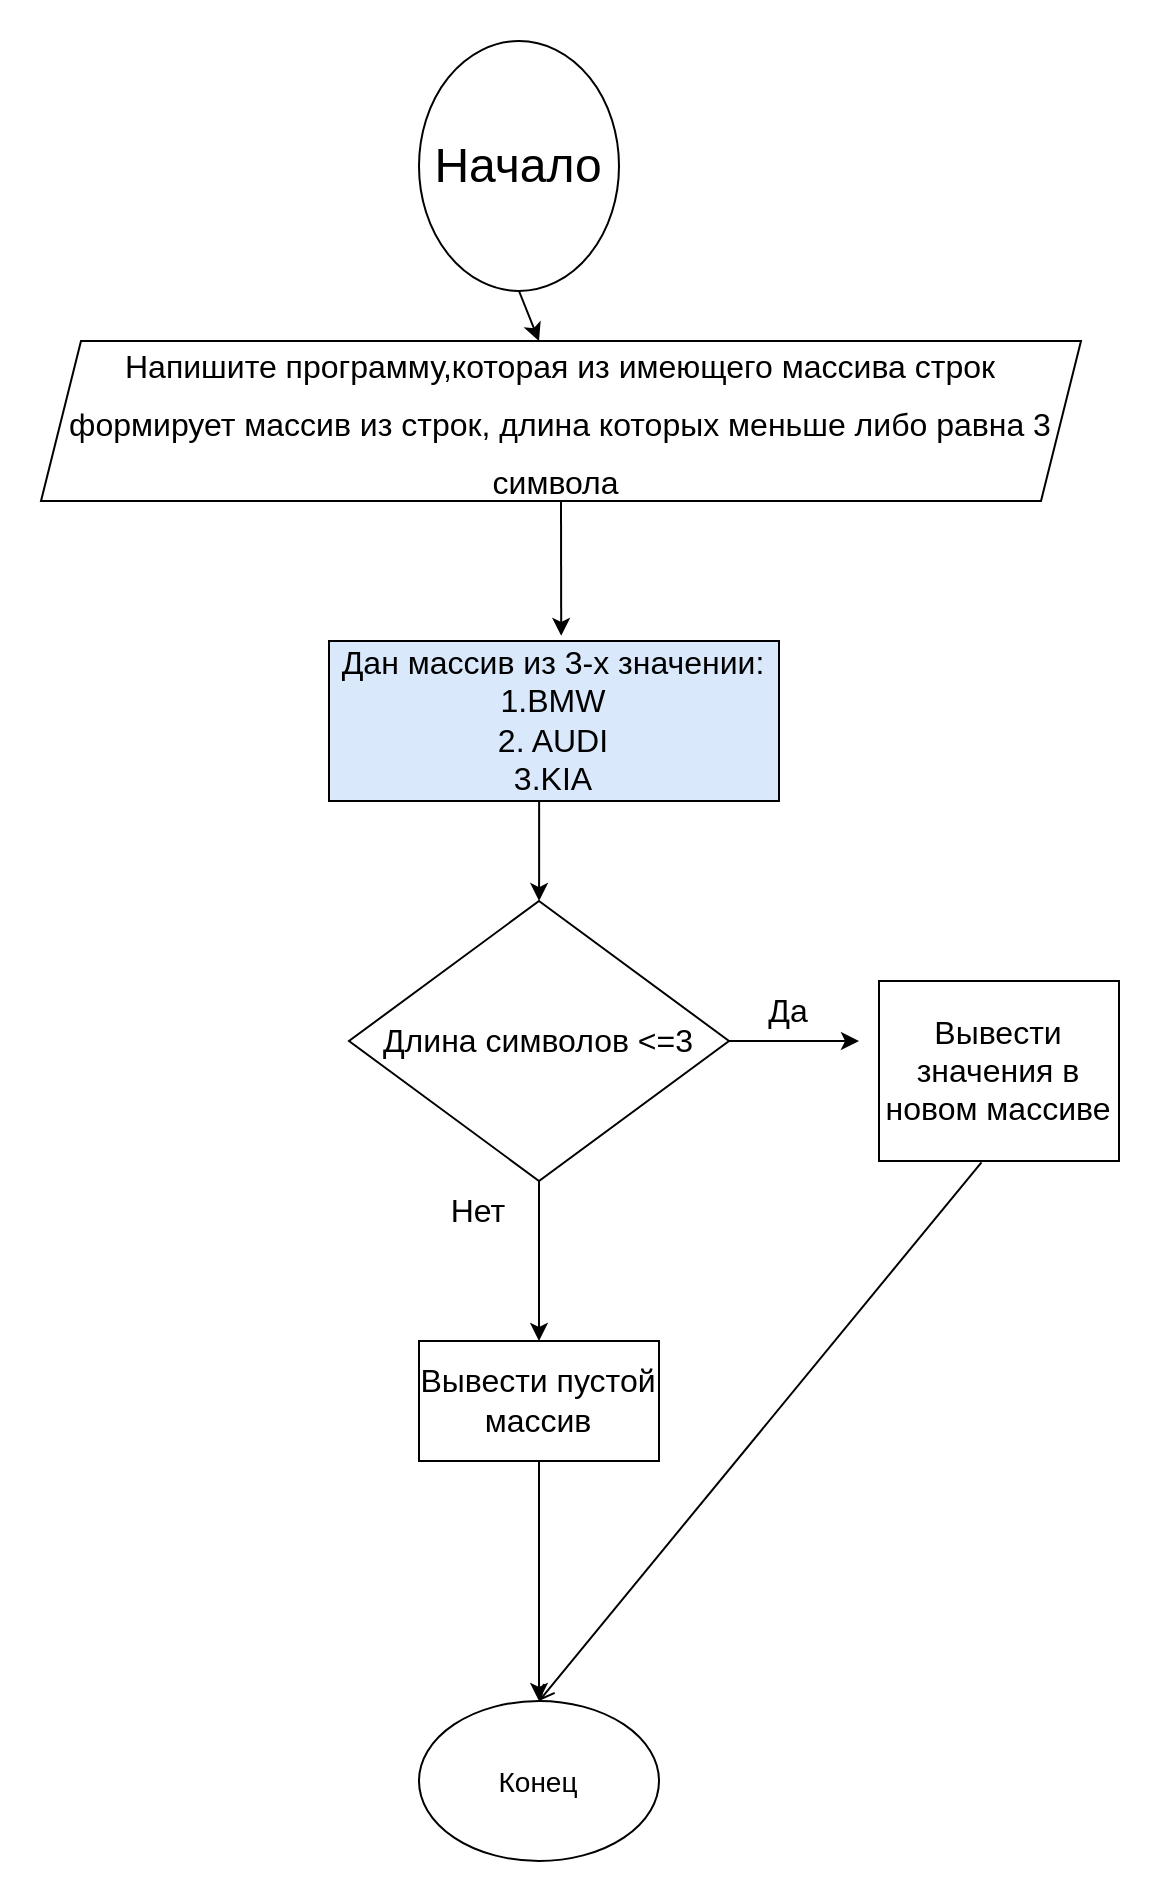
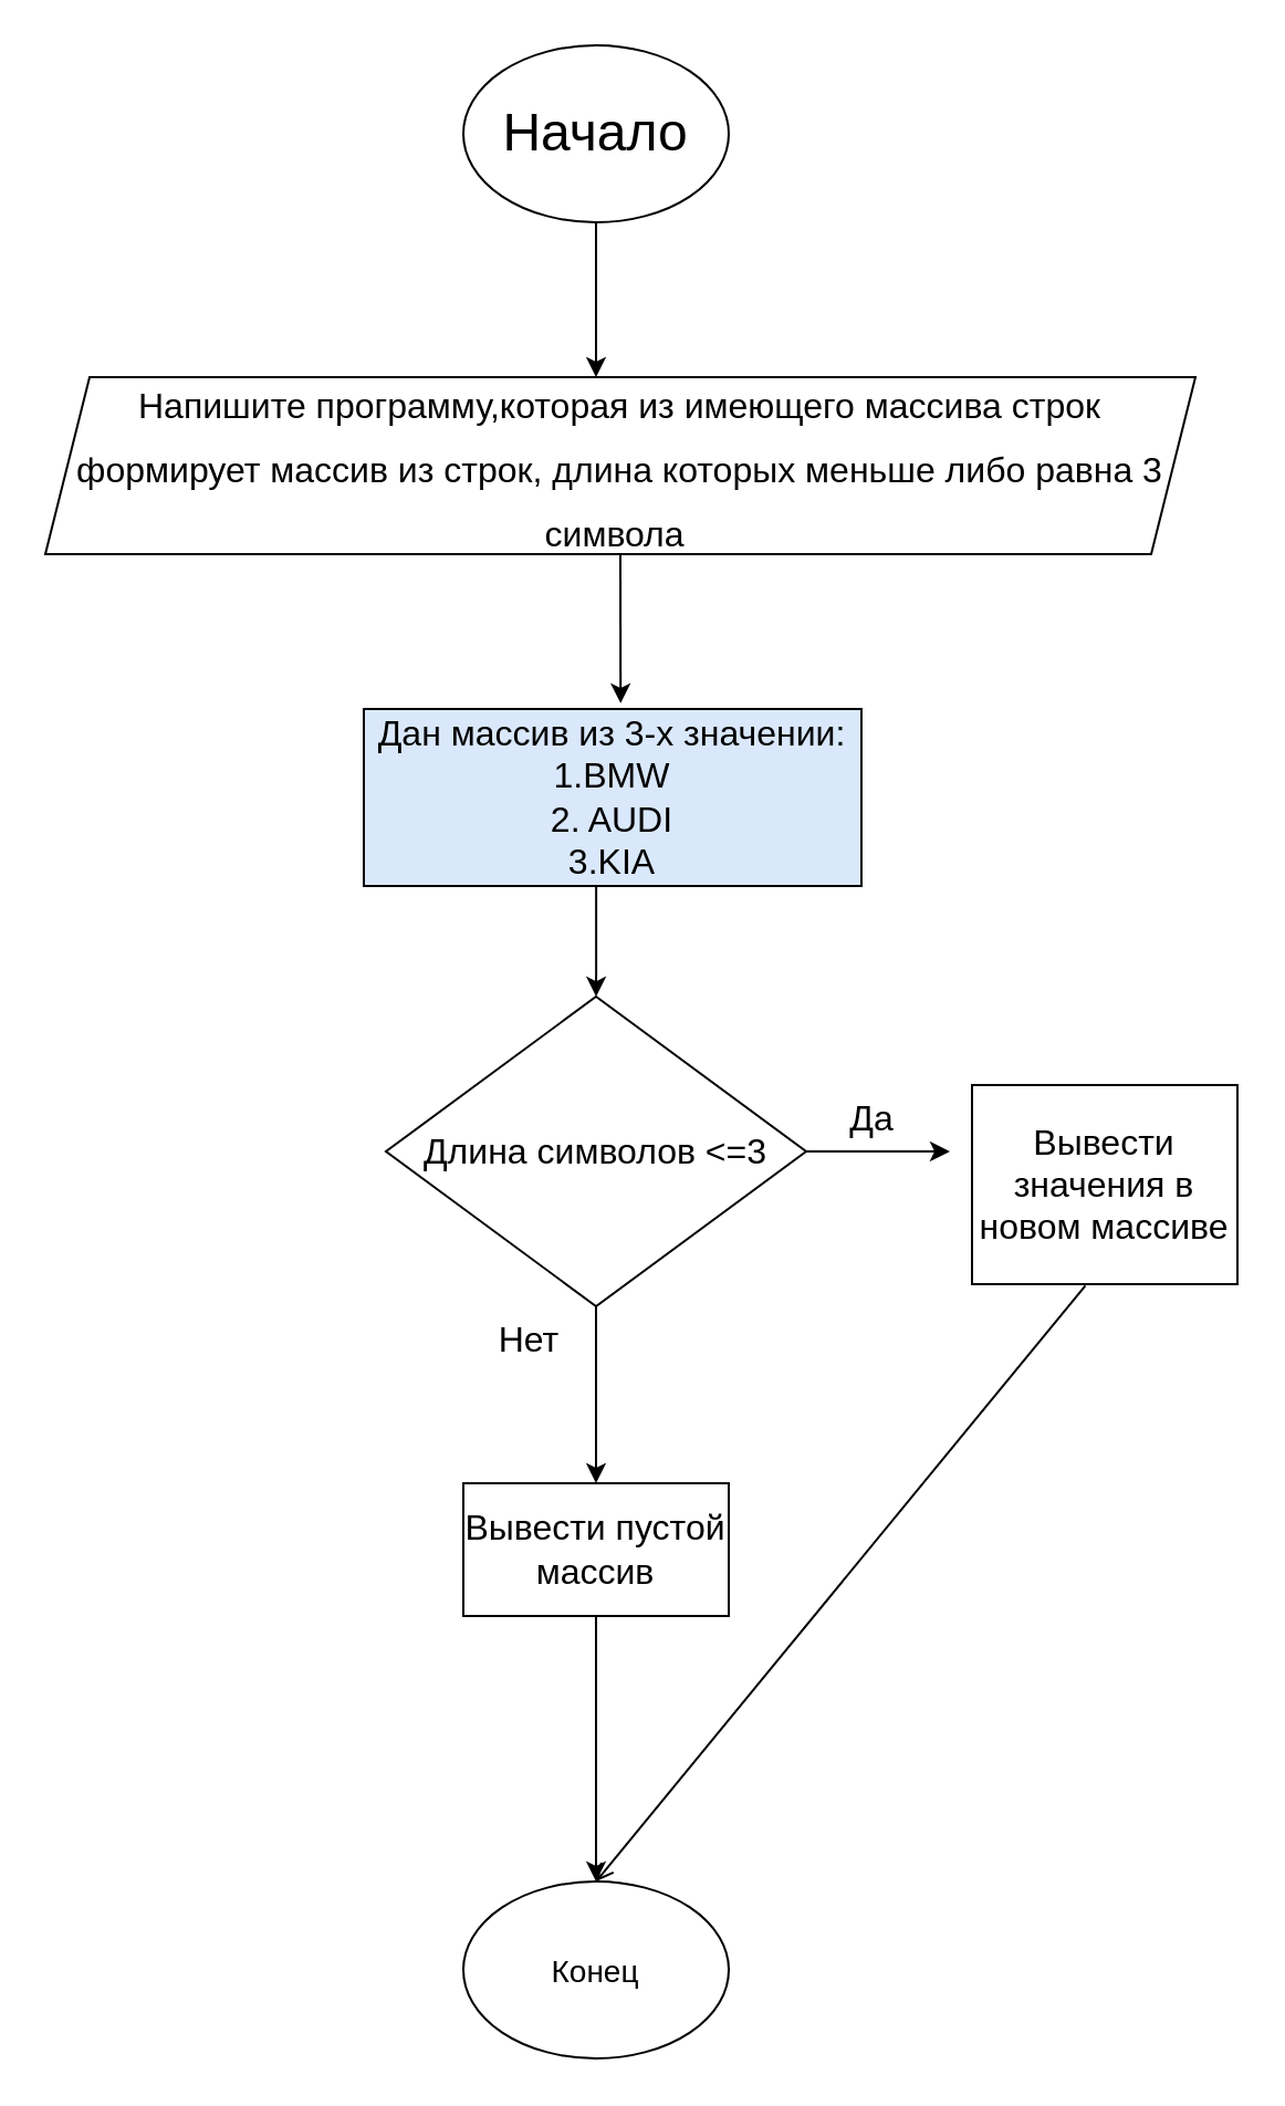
  <mxCell id="0" />
  <mxCell id="1" parent="0" />
- <mxCell id="2" value="&lt;font style=&quot;font-size: 24px;&quot;&gt;Начало&lt;/font&gt;" style="ellipse;whiteSpace=wrap;html=1;" vertex="1" parent="1"><mxGeometry x="209" y="20" width="100" height="125" as="geometry" /></mxCell>
+ <mxCell id="2" value="&lt;font style=&quot;font-size: 24px;&quot;&gt;Начало&lt;/font&gt;" style="ellipse;whiteSpace=wrap;html=1;" vertex="1" parent="1"><mxGeometry x="209" y="20" width="120" height="80" as="geometry" /></mxCell>
  <mxCell id="3" value="" style="endArrow=classic;html=1;rounded=0;fontSize=24;exitX=0.5;exitY=1;exitDx=0;exitDy=0;" edge="1" parent="1" source="2"><mxGeometry width="50" height="50" relative="1" as="geometry"><mxPoint x="279" y="280" as="sourcePoint" /><mxPoint x="269" y="170" as="targetPoint" /></mxGeometry></mxCell>
  <mxCell id="4" value="&lt;font style=&quot;font-size: 16px;&quot;&gt;Напишите программу,которая из имеющего массива строк формирует массив из строк, длина которых меньше либо равна 3 символа&amp;nbsp;&lt;br&gt;&lt;/font&gt;" style="shape=parallelogram;perimeter=parallelogramPerimeter;whiteSpace=wrap;html=1;fixedSize=1;fontSize=24;" vertex="1" parent="1"><mxGeometry x="20" y="170" width="520" height="80" as="geometry" /></mxCell>
  <mxCell id="5" value="Дан массив из 3-х значении:&lt;br&gt;1.BMW&lt;br&gt;2. AUDI&lt;br&gt;3.KIA" style="rounded=0;whiteSpace=wrap;html=1;fontSize=16;fillColor=#dae8fc;" vertex="1" parent="1"><mxGeometry x="164" y="320" width="225" height="80" as="geometry" /></mxCell>
  <mxCell id="6" value="" style="endArrow=classic;html=1;rounded=0;fontSize=16;exitX=0.5;exitY=1;exitDx=0;exitDy=0;entryX=0.516;entryY=-0.032;entryDx=0;entryDy=0;entryPerimeter=0;" edge="1" parent="1" source="4" target="5"><mxGeometry width="50" height="50" relative="1" as="geometry"><mxPoint x="269" y="340" as="sourcePoint" /><mxPoint x="279" y="300" as="targetPoint" /></mxGeometry></mxCell>
  <mxCell id="7" value="Длина символов &amp;lt;=3" style="rhombus;whiteSpace=wrap;html=1;fontSize=16;" vertex="1" parent="1"><mxGeometry x="174" y="450" width="190" height="140" as="geometry" /></mxCell>
  <mxCell id="8" value="" style="endArrow=classic;html=1;rounded=0;fontSize=16;" edge="1" parent="1"><mxGeometry width="50" height="50" relative="1" as="geometry"><mxPoint x="364" y="520" as="sourcePoint" /><mxPoint x="429" y="520" as="targetPoint" /></mxGeometry></mxCell>
  <mxCell id="9" value="" style="endArrow=classic;html=1;rounded=0;fontSize=16;exitX=0.5;exitY=1;exitDx=0;exitDy=0;" edge="1" parent="1" source="7"><mxGeometry width="50" height="50" relative="1" as="geometry"><mxPoint x="259" y="540" as="sourcePoint" /><mxPoint x="269" y="670" as="targetPoint" /></mxGeometry></mxCell>
  <mxCell id="10" value="" style="endArrow=classic;html=1;rounded=0;fontSize=16;exitX=0.467;exitY=1;exitDx=0;exitDy=0;exitPerimeter=0;" edge="1" parent="1" source="5" target="7"><mxGeometry width="50" height="50" relative="1" as="geometry"><mxPoint x="259" y="540" as="sourcePoint" /><mxPoint x="309" y="490" as="targetPoint" /></mxGeometry></mxCell>
  <mxCell id="11" value="Вывести значения в новом массиве" style="rounded=0;whiteSpace=wrap;html=1;fontSize=16;" vertex="1" parent="1"><mxGeometry x="439" y="490" width="120" height="90" as="geometry" /></mxCell>
  <mxCell id="12" value="Да" style="text;html=1;strokeColor=none;fillColor=none;align=center;verticalAlign=middle;whiteSpace=wrap;rounded=0;fontSize=16;" vertex="1" parent="1"><mxGeometry x="364" y="490" width="60" height="30" as="geometry" /></mxCell>
  <mxCell id="13" value="Нет" style="text;html=1;strokeColor=none;fillColor=none;align=center;verticalAlign=middle;whiteSpace=wrap;rounded=0;fontSize=16;" vertex="1" parent="1"><mxGeometry x="209" y="590" width="60" height="30" as="geometry" /></mxCell>
  <mxCell id="14" value="Вывести пустой массив" style="rounded=0;whiteSpace=wrap;html=1;fontSize=16;" vertex="1" parent="1"><mxGeometry x="209" y="670" width="120" height="60" as="geometry" /></mxCell>
  <mxCell id="15" value="&lt;font style=&quot;font-size: 14px;&quot;&gt;Конец&lt;/font&gt;" style="ellipse;whiteSpace=wrap;html=1;fontSize=16;" vertex="1" parent="1"><mxGeometry x="209" y="850" width="120" height="80" as="geometry" /></mxCell>
  <mxCell id="16" value="" style="endArrow=classic;html=1;rounded=0;fontSize=14;exitX=0.5;exitY=1;exitDx=0;exitDy=0;" edge="1" parent="1" source="14"><mxGeometry width="50" height="50" relative="1" as="geometry"><mxPoint x="469" y="910" as="sourcePoint" /><mxPoint x="269" y="850" as="targetPoint" /></mxGeometry></mxCell>
  <mxCell id="17" value="" style="endArrow=open;html=1;rounded=0;fontSize=14;exitX=0.427;exitY=1.007;exitDx=0;exitDy=0;exitPerimeter=0;entryX=0.5;entryY=0;entryDx=0;entryDy=0;" edge="1" parent="1" source="11" target="15"><mxGeometry width="50" height="50" relative="1" as="geometry"><mxPoint x="469" y="810" as="sourcePoint" /><mxPoint x="519" y="760" as="targetPoint" /></mxGeometry></mxCell>
